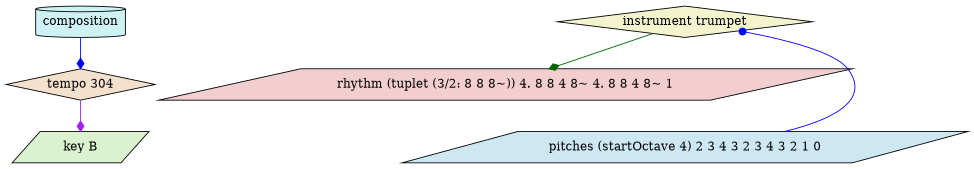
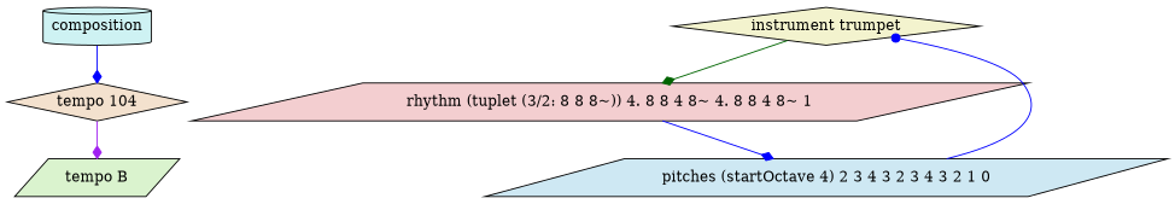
  digraph {
    ordering=out
    node [shape=parallelogram style=filled]
    edge [arrowhead=diamond color=blue]
    n1 [fillcolor="#cef2f3" label=composition shape=cylinder]
-   n2 [fillcolor="#f3e1ce" label="tempo 304" shape=diamond]
-   n3 [fillcolor="#daf3ce" label="key B"]
+   n2 [fillcolor="#f3e1ce" label="tempo 104" shape=diamond]
+   n3 [fillcolor="#daf3ce" label="tempo B"]
    n4 [fillcolor="#f3f3ce" label="instrument trumpet" shape=diamond]
    n5 [fillcolor="#f3ced0" label="rhythm (tuplet (3/2: 8 8 8~)) 4. 8 8 4 8~ 4. 8 8 4 8~ 1"]
    n6 [fillcolor="#cee8f3" label="pitches (startOctave 4) 2 3 4 3 2 3 4 3 2 1 0"]
    n1 -> n2
    n2 -> n3 [color=purple]
    n4 -> n5 [color=darkgreen]
+   n5 -> n6
    n6 -> n4 [arrowhead=dot]
  }
